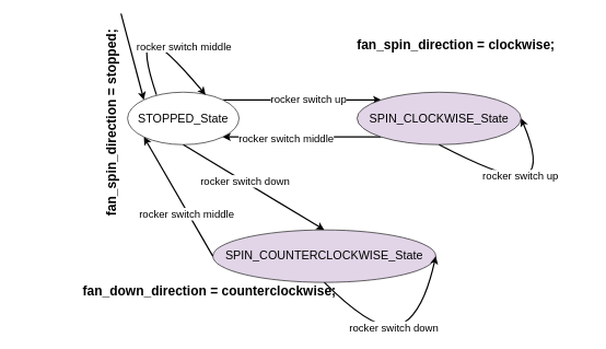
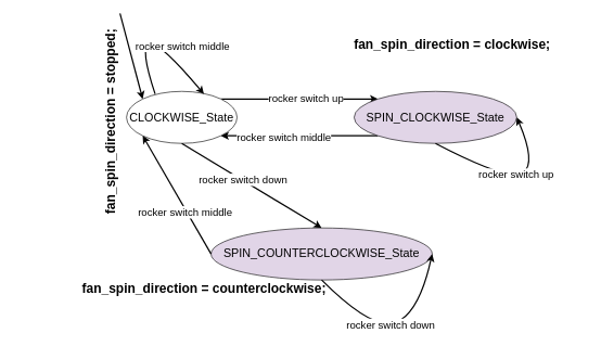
  <mxCell id="0" />
  <mxCell id="1" parent="0" />
  <mxCell id="2" style="edgeStyle=orthogonalEdgeStyle;rounded=0;orthogonalLoop=1;jettySize=auto;html=1;exitX=1;exitY=0;exitDx=0;exitDy=0;entryX=0;entryY=0;entryDx=0;entryDy=0;strokeWidth=2;" edge="1" parent="1" source="4" target="7"><mxGeometry relative="1" as="geometry" /></mxCell>
  <mxCell id="3" value="&lt;font style=&quot;font-size: 16px&quot;&gt;rocker switch up&lt;/font&gt;" style="text;html=1;resizable=0;points=[];align=center;verticalAlign=middle;labelBackgroundColor=#ffffff;" vertex="1" connectable="0" parent="2"><mxGeometry x="0.074" y="2" relative="1" as="geometry"><mxPoint as="offset" /></mxGeometry></mxCell>
- <mxCell id="4" value="&lt;font style=&quot;font-size: 18px&quot;&gt;STOPPED_State&lt;/font&gt;" style="ellipse;whiteSpace=wrap;html=1;" vertex="1" parent="1"><mxGeometry x="194" y="140" width="170" height="80" as="geometry" /></mxCell>
+ <mxCell id="4" value="&lt;font style=&quot;font-size: 18px&quot;&gt;CLOCKWISE_State&lt;/font&gt;" style="ellipse;whiteSpace=wrap;html=1;" vertex="1" parent="1"><mxGeometry x="194" y="140" width="170" height="80" as="geometry" /></mxCell>
  <mxCell id="5" style="edgeStyle=orthogonalEdgeStyle;rounded=0;orthogonalLoop=1;jettySize=auto;html=1;exitX=0;exitY=1;exitDx=0;exitDy=0;entryX=1;entryY=1;entryDx=0;entryDy=0;strokeWidth=2;" edge="1" parent="1" source="7" target="4"><mxGeometry relative="1" as="geometry" /></mxCell>
  <mxCell id="6" value="&lt;font style=&quot;font-size: 16px&quot;&gt;rocker switch middle&lt;/font&gt;" style="text;html=1;resizable=0;points=[];align=center;verticalAlign=middle;labelBackgroundColor=#ffffff;" vertex="1" connectable="0" parent="5"><mxGeometry x="0.198" y="1" relative="1" as="geometry"><mxPoint as="offset" /></mxGeometry></mxCell>
  <mxCell id="7" value="&lt;font style=&quot;font-size: 18px&quot;&gt;SPIN_CLOCKWISE_State&lt;/font&gt;" style="ellipse;whiteSpace=wrap;html=1;fillColor=#e1d5e7;" vertex="1" parent="1"><mxGeometry x="544" y="140" width="250" height="80" as="geometry" /></mxCell>
  <mxCell id="8" value="&lt;font style=&quot;font-size: 18px&quot;&gt;SPIN_COUNTERCLOCKWISE_State&lt;/font&gt;" style="ellipse;whiteSpace=wrap;html=1;fillColor=#e1d5e7;" vertex="1" parent="1"><mxGeometry x="324" y="350" width="340" height="80" as="geometry" /></mxCell>
  <mxCell id="9" value="" style="endArrow=classic;html=1;entryX=0;entryY=0;entryDx=0;entryDy=0;strokeWidth=2;" edge="1" parent="1" target="4"><mxGeometry width="50" height="50" relative="1" as="geometry"><mxPoint x="184" y="20" as="sourcePoint" /><mxPoint x="234" y="30" as="targetPoint" /></mxGeometry></mxCell>
  <mxCell id="10" value="" style="curved=1;endArrow=classic;html=1;strokeWidth=2;exitX=0.5;exitY=1;exitDx=0;exitDy=0;entryX=1;entryY=0.5;entryDx=0;entryDy=0;" edge="1" parent="1" source="7" target="7"><mxGeometry width="50" height="50" relative="1" as="geometry"><mxPoint x="734" y="280" as="sourcePoint" /><mxPoint x="784" y="230" as="targetPoint" /><Array as="points"><mxPoint x="784" y="280" /><mxPoint x="824" y="250" /></Array></mxGeometry></mxCell>
  <mxCell id="11" value="&lt;span style=&quot;font-size: 16px&quot;&gt;rocker switch up&lt;/span&gt;" style="text;html=1;resizable=0;points=[];align=center;verticalAlign=middle;labelBackgroundColor=#ffffff;" vertex="1" connectable="0" parent="10"><mxGeometry x="0.014" y="16" relative="1" as="geometry"><mxPoint x="18" as="offset" /></mxGeometry></mxCell>
  <mxCell id="12" value="" style="endArrow=classic;html=1;strokeWidth=2;exitX=0.5;exitY=1;exitDx=0;exitDy=0;entryX=0.5;entryY=0;entryDx=0;entryDy=0;" edge="1" parent="1" source="4" target="8"><mxGeometry width="50" height="50" relative="1" as="geometry"><mxPoint x="174" y="500" as="sourcePoint" /><mxPoint x="224" y="450" as="targetPoint" /></mxGeometry></mxCell>
  <mxCell id="13" value="&lt;font style=&quot;font-size: 16px&quot;&gt;rocker switch down&lt;/font&gt;" style="text;html=1;resizable=0;points=[];align=center;verticalAlign=middle;labelBackgroundColor=#ffffff;" vertex="1" connectable="0" parent="12"><mxGeometry x="-0.129" y="1" relative="1" as="geometry"><mxPoint as="offset" /></mxGeometry></mxCell>
  <mxCell id="14" value="" style="endArrow=classic;html=1;strokeWidth=2;entryX=0;entryY=1;entryDx=0;entryDy=0;exitX=0;exitY=0.5;exitDx=0;exitDy=0;" edge="1" parent="1" source="8" target="4"><mxGeometry width="50" height="50" relative="1" as="geometry"><mxPoint x="174" y="500" as="sourcePoint" /><mxPoint x="224" y="450" as="targetPoint" /></mxGeometry></mxCell>
  <mxCell id="15" value="&lt;font style=&quot;font-size: 16px&quot;&gt;rocker switch middle&lt;/font&gt;" style="text;html=1;resizable=0;points=[];align=center;verticalAlign=middle;labelBackgroundColor=#ffffff;" vertex="1" connectable="0" parent="14"><mxGeometry x="-0.277" y="3" relative="1" as="geometry"><mxPoint as="offset" /></mxGeometry></mxCell>
  <mxCell id="16" value="&lt;font style=&quot;font-size: 16px&quot;&gt;rocker switch down&lt;/font&gt;" style="curved=1;endArrow=classic;html=1;strokeWidth=2;entryX=1;entryY=0.5;entryDx=0;entryDy=0;exitX=0.5;exitY=1;exitDx=0;exitDy=0;" edge="1" parent="1" source="8" target="8"><mxGeometry width="50" height="50" relative="1" as="geometry"><mxPoint x="524" y="510" as="sourcePoint" /><mxPoint x="574" y="460" as="targetPoint" /><Array as="points"><mxPoint x="574" y="510" /><mxPoint x="644" y="480" /></Array></mxGeometry></mxCell>
  <mxCell id="17" value="" style="curved=1;endArrow=classic;html=1;strokeWidth=2;entryX=0.7;entryY=0.025;entryDx=0;entryDy=0;entryPerimeter=0;" edge="1" parent="1"><mxGeometry width="50" height="50" relative="1" as="geometry"><mxPoint x="238" y="144" as="sourcePoint" /><mxPoint x="313" y="144" as="targetPoint" /><Array as="points"><mxPoint x="214" y="72" /><mxPoint x="244" y="62" /></Array></mxGeometry></mxCell>
  <mxCell id="18" value="&lt;font style=&quot;font-size: 16px&quot;&gt;rocker switch middle&lt;/font&gt;" style="text;html=1;resizable=0;points=[];align=center;verticalAlign=middle;labelBackgroundColor=#ffffff;" vertex="1" connectable="0" parent="17"><mxGeometry x="-0.343" y="-10" relative="1" as="geometry"><mxPoint x="54" y="-3.5" as="offset" /></mxGeometry></mxCell>
- <mxCell id="19" value="&lt;font style=&quot;font-size: 20px&quot;&gt;&lt;b&gt;fan_down_direction = counterclockwise;&lt;/b&gt;&lt;/font&gt;" style="text;html=1;resizable=0;points=[];autosize=1;align=left;verticalAlign=top;spacingTop=-4;" vertex="1" parent="1"><mxGeometry x="124" y="429" width="390" height="20" as="geometry" /></mxCell>
+ <mxCell id="19" value="&lt;font style=&quot;font-size: 20px&quot;&gt;&lt;b&gt;fan_spin_direction = counterclockwise;&lt;/b&gt;&lt;/font&gt;" style="text;html=1;resizable=0;points=[];autosize=1;align=left;verticalAlign=top;spacingTop=-4;" vertex="1" parent="1"><mxGeometry x="124" y="429" width="390" height="20" as="geometry" /></mxCell>
  <mxCell id="20" value="&lt;font style=&quot;font-size: 20px&quot;&gt;&lt;b&gt;fan_spin_direction = clockwise;&lt;/b&gt;&lt;/font&gt;" style="text;html=1;" vertex="1" parent="1"><mxGeometry x="542" y="49" width="360" height="30" as="geometry" /></mxCell>
  <mxCell id="21" value="&lt;b&gt;&lt;font style=&quot;font-size: 20px&quot;&gt;fan_spin_direction = stopped;&lt;/font&gt;&lt;/b&gt;" style="text;html=1;rotation=-90;" vertex="1" parent="1"><mxGeometry x="20" y="171" width="290" height="30" as="geometry" /></mxCell>
